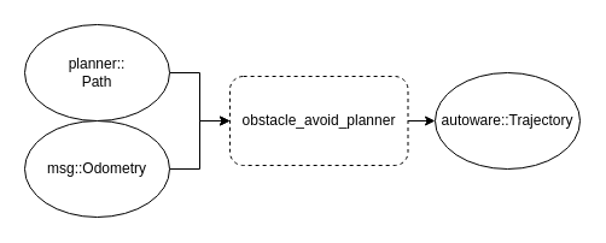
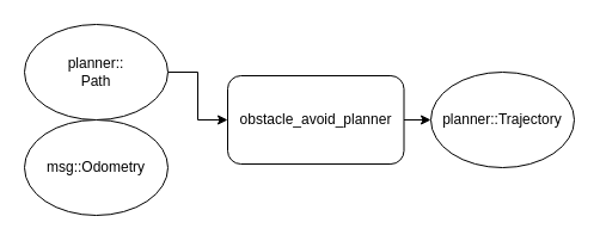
  <mxCell id="0" />
  <mxCell id="1" parent="0" />
  <mxCell id="2" style="edgeStyle=orthogonalEdgeStyle;rounded=0;orthogonalLoop=1;jettySize=auto;html=1;" edge="1" parent="1" source="3" target="8"><mxGeometry relative="1" as="geometry" /></mxCell>
- <mxCell id="3" value="&lt;div style=&quot;&quot;&gt;obstacle_avoid_planner&lt;/div&gt;" style="rounded=1;whiteSpace=wrap;html=1;align=center;dashed=1;" vertex="1" parent="1"><mxGeometry x="190" y="63" width="147.5" height="74" as="geometry" /></mxCell>
+ <mxCell id="3" value="&lt;div style=&quot;&quot;&gt;obstacle_avoid_planner&lt;/div&gt;" style="rounded=1;whiteSpace=wrap;html=1;align=center;" vertex="1" parent="1"><mxGeometry x="190" y="63" width="147.5" height="74" as="geometry" /></mxCell>
  <mxCell id="4" style="edgeStyle=orthogonalEdgeStyle;rounded=0;orthogonalLoop=1;jettySize=auto;html=1;entryX=0;entryY=0.5;entryDx=0;entryDy=0;" edge="1" parent="1" source="5" target="3"><mxGeometry relative="1" as="geometry" /></mxCell>
  <mxCell id="5" value="planner::&lt;br&gt;Path" style="ellipse;whiteSpace=wrap;html=1;" vertex="1" parent="1"><mxGeometry x="20" y="20" width="120" height="80" as="geometry" /></mxCell>
- <mxCell id="6" style="edgeStyle=orthogonalEdgeStyle;rounded=0;orthogonalLoop=1;jettySize=auto;html=1;entryX=0;entryY=0.5;entryDx=0;entryDy=0;" edge="1" parent="1" source="7" target="3"><mxGeometry relative="1" as="geometry" /></mxCell>
  <mxCell id="7" value="msg::Odometry" style="ellipse;whiteSpace=wrap;html=1;" vertex="1" parent="1"><mxGeometry x="20" y="100" width="120" height="80" as="geometry" /></mxCell>
- <mxCell id="8" value="autoware::Trajectory" style="ellipse;whiteSpace=wrap;html=1;" vertex="1" parent="1"><mxGeometry x="360" y="60" width="120" height="80" as="geometry" /></mxCell>
+ <mxCell id="8" value="planner::Trajectory" style="ellipse;whiteSpace=wrap;html=1;" vertex="1" parent="1"><mxGeometry x="360" y="60" width="120" height="80" as="geometry" /></mxCell>
